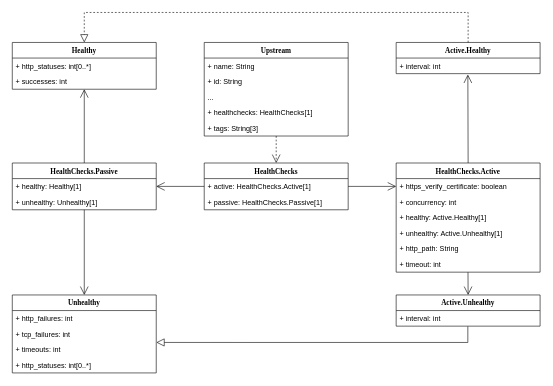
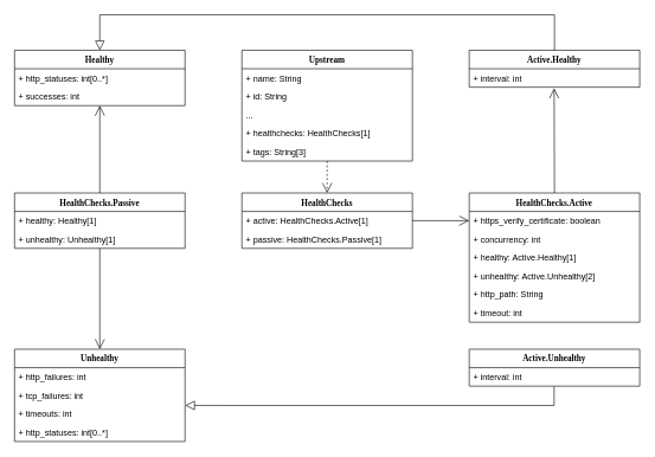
  <mxCell id="0" />
  <mxCell id="1" parent="0" />
  <mxCell id="2" value="Upstream" style="swimlane;fontStyle=1;childLayout=stackLayout;horizontal=1;startSize=26;fillColor=none;horizontalStack=0;resizeParent=1;resizeParentMax=0;resizeLast=0;collapsible=1;fontFamily=Verdana;" parent="1" vertex="1"><mxGeometry x="340" y="70" width="240" height="156" as="geometry" /></mxCell>
  <mxCell id="3" value="+ name: String" style="text;strokeColor=none;fillColor=none;align=left;verticalAlign=top;spacingLeft=4;spacingRight=4;overflow=hidden;rotatable=0;points=[[0,0.5],[1,0.5]];portConstraint=eastwest;" parent="2" vertex="1"><mxGeometry y="26" width="240" height="26" as="geometry" /></mxCell>
  <mxCell id="4" value="+ id: String" style="text;strokeColor=none;fillColor=none;align=left;verticalAlign=top;spacingLeft=4;spacingRight=4;overflow=hidden;rotatable=0;points=[[0,0.5],[1,0.5]];portConstraint=eastwest;" vertex="1" parent="2"><mxGeometry y="52" width="240" height="26" as="geometry" /></mxCell>
  <mxCell id="5" value="..." style="text;strokeColor=none;fillColor=none;align=left;verticalAlign=top;spacingLeft=4;spacingRight=4;overflow=hidden;rotatable=0;points=[[0,0.5],[1,0.5]];portConstraint=eastwest;" vertex="1" parent="2"><mxGeometry y="78" width="240" height="26" as="geometry" /></mxCell>
  <mxCell id="6" value="+ healthchecks: HealthChecks[1]" style="text;strokeColor=none;fillColor=none;align=left;verticalAlign=top;spacingLeft=4;spacingRight=4;overflow=hidden;rotatable=0;points=[[0,0.5],[1,0.5]];portConstraint=eastwest;" vertex="1" parent="2"><mxGeometry y="104" width="240" height="26" as="geometry" /></mxCell>
  <mxCell id="7" value="+ tags: String[3]" style="text;strokeColor=none;fillColor=none;align=left;verticalAlign=top;spacingLeft=4;spacingRight=4;overflow=hidden;rotatable=0;points=[[0,0.5],[1,0.5]];portConstraint=eastwest;" vertex="1" parent="2"><mxGeometry y="130" width="240" height="26" as="geometry" /></mxCell>
  <mxCell id="8" value="HealthChecks" style="swimlane;fontStyle=1;childLayout=stackLayout;horizontal=1;startSize=26;fillColor=none;horizontalStack=0;resizeParent=1;resizeParentMax=0;resizeLast=0;collapsible=1;marginBottom=0;fontFamily=Verdana;" parent="1" vertex="1"><mxGeometry x="340" y="271" width="240" height="78" as="geometry" /></mxCell>
  <mxCell id="9" value="+ active: HealthChecks.Active[1]" style="text;strokeColor=none;fillColor=none;align=left;verticalAlign=top;spacingLeft=4;spacingRight=4;overflow=hidden;rotatable=0;points=[[0,0.5],[1,0.5]];portConstraint=eastwest;" parent="8" vertex="1"><mxGeometry y="26" width="240" height="26" as="geometry" /></mxCell>
  <mxCell id="10" value="+ passive: HealthChecks.Passive[1]" style="text;strokeColor=none;fillColor=none;align=left;verticalAlign=top;spacingLeft=4;spacingRight=4;overflow=hidden;rotatable=0;points=[[0,0.5],[1,0.5]];portConstraint=eastwest;" parent="8" vertex="1"><mxGeometry y="52" width="240" height="26" as="geometry" /></mxCell>
  <mxCell id="11" value="HealthChecks.Active" style="swimlane;fontStyle=1;childLayout=stackLayout;horizontal=1;startSize=26;fillColor=none;horizontalStack=0;resizeParent=1;resizeParentMax=0;resizeLast=0;collapsible=1;marginBottom=0;fontFamily=Verdana;" parent="1" vertex="1"><mxGeometry x="660" y="271" width="240" height="182" as="geometry" /></mxCell>
  <mxCell id="12" value="+ https_verify_certificate: boolean" style="text;strokeColor=none;fillColor=none;align=left;verticalAlign=top;spacingLeft=4;spacingRight=4;overflow=hidden;rotatable=0;points=[[0,0.5],[1,0.5]];portConstraint=eastwest;" parent="11" vertex="1"><mxGeometry y="26" width="240" height="26" as="geometry" /></mxCell>
  <mxCell id="13" value="+ concurrency: int" style="text;strokeColor=none;fillColor=none;align=left;verticalAlign=top;spacingLeft=4;spacingRight=4;overflow=hidden;rotatable=0;points=[[0,0.5],[1,0.5]];portConstraint=eastwest;" parent="11" vertex="1"><mxGeometry y="52" width="240" height="26" as="geometry" /></mxCell>
  <mxCell id="14" value="+ healthy: Active.Healthy[1]" style="text;strokeColor=none;fillColor=none;align=left;verticalAlign=top;spacingLeft=4;spacingRight=4;overflow=hidden;rotatable=0;points=[[0,0.5],[1,0.5]];portConstraint=eastwest;" parent="11" vertex="1"><mxGeometry y="78" width="240" height="26" as="geometry" /></mxCell>
- <mxCell id="15" value="+ unhealthy: Active.Unhealthy[1]" style="text;strokeColor=none;fillColor=none;align=left;verticalAlign=top;spacingLeft=4;spacingRight=4;overflow=hidden;rotatable=0;points=[[0,0.5],[1,0.5]];portConstraint=eastwest;" parent="11" vertex="1"><mxGeometry y="104" width="240" height="26" as="geometry" /></mxCell>
+ <mxCell id="15" value="+ unhealthy: Active.Unhealthy[2]" style="text;strokeColor=none;fillColor=none;align=left;verticalAlign=top;spacingLeft=4;spacingRight=4;overflow=hidden;rotatable=0;points=[[0,0.5],[1,0.5]];portConstraint=eastwest;" parent="11" vertex="1"><mxGeometry y="104" width="240" height="26" as="geometry" /></mxCell>
  <mxCell id="16" value="+ http_path: String" style="text;strokeColor=none;fillColor=none;align=left;verticalAlign=top;spacingLeft=4;spacingRight=4;overflow=hidden;rotatable=0;points=[[0,0.5],[1,0.5]];portConstraint=eastwest;" parent="11" vertex="1"><mxGeometry y="130" width="240" height="26" as="geometry" /></mxCell>
  <mxCell id="17" value="+ timeout: int" style="text;strokeColor=none;fillColor=none;align=left;verticalAlign=top;spacingLeft=4;spacingRight=4;overflow=hidden;rotatable=0;points=[[0,0.5],[1,0.5]];portConstraint=eastwest;" vertex="1" parent="11"><mxGeometry y="156" width="240" height="26" as="geometry" /></mxCell>
  <mxCell id="18" value="" style="endArrow=open;endFill=1;endSize=12;html=1;exitX=0.5;exitY=1;exitDx=0;exitDy=0;entryX=0.5;entryY=0;entryDx=0;entryDy=0;dashed=1;" parent="1" source="2" target="8" edge="1"><mxGeometry width="160" relative="1" as="geometry"><mxPoint x="40" y="520" as="sourcePoint" /><mxPoint x="200" y="520" as="targetPoint" /></mxGeometry></mxCell>
  <mxCell id="19" value="" style="endArrow=open;endFill=1;endSize=12;html=1;exitX=1;exitY=0.5;exitDx=0;exitDy=0;entryX=0;entryY=0.5;entryDx=0;entryDy=0;" parent="1" source="9" target="12" edge="1"><mxGeometry width="160" relative="1" as="geometry"><mxPoint x="450" y="427" as="sourcePoint" /><mxPoint x="530" y="427" as="targetPoint" /></mxGeometry></mxCell>
  <mxCell id="20" value="Active.Unhealthy" style="swimlane;fontStyle=1;childLayout=stackLayout;horizontal=1;startSize=26;fillColor=none;horizontalStack=0;resizeParent=1;resizeParentMax=0;resizeLast=0;collapsible=1;marginBottom=0;fontFamily=Verdana;" parent="1" vertex="1"><mxGeometry x="660" y="491" width="240" height="52" as="geometry" /></mxCell>
  <mxCell id="21" value="+ interval: int" style="text;strokeColor=none;fillColor=none;align=left;verticalAlign=top;spacingLeft=4;spacingRight=4;overflow=hidden;rotatable=0;points=[[0,0.5],[1,0.5]];portConstraint=eastwest;" vertex="1" parent="20"><mxGeometry y="26" width="240" height="26" as="geometry" /></mxCell>
- <mxCell id="22" style="edgeStyle=orthogonalEdgeStyle;rounded=0;orthogonalLoop=1;jettySize=auto;html=1;exitX=0.5;exitY=0;exitDx=0;exitDy=0;entryX=0.5;entryY=0;entryDx=0;entryDy=0;endArrow=block;endFill=0;endSize=11;dashed=1;" edge="1" parent="1" source="23" target="35"><mxGeometry relative="1" as="geometry"><Array as="points"><mxPoint x="780" y="20" /><mxPoint x="140" y="20" /></Array></mxGeometry></mxCell>
+ <mxCell id="22" style="edgeStyle=orthogonalEdgeStyle;rounded=0;orthogonalLoop=1;jettySize=auto;html=1;exitX=0.5;exitY=0;exitDx=0;exitDy=0;entryX=0.5;entryY=0;entryDx=0;entryDy=0;endArrow=block;endFill=0;endSize=11;" edge="1" parent="1" source="23" target="35"><mxGeometry relative="1" as="geometry"><Array as="points"><mxPoint x="780" y="20" /><mxPoint x="140" y="20" /></Array></mxGeometry></mxCell>
  <mxCell id="23" value="Active.Healthy" style="swimlane;fontStyle=1;childLayout=stackLayout;horizontal=1;startSize=26;fillColor=none;horizontalStack=0;resizeParent=1;resizeParentMax=0;resizeLast=0;collapsible=1;marginBottom=0;fontFamily=Verdana;" parent="1" vertex="1"><mxGeometry x="660" y="70" width="240" height="52" as="geometry" /></mxCell>
  <mxCell id="24" value="+ interval: int" style="text;strokeColor=none;fillColor=none;align=left;verticalAlign=top;spacingLeft=4;spacingRight=4;overflow=hidden;rotatable=0;points=[[0,0.5],[1,0.5]];portConstraint=eastwest;" parent="23" vertex="1"><mxGeometry y="26" width="240" height="26" as="geometry" /></mxCell>
- <mxCell id="25" value="" style="endArrow=open;endFill=1;endSize=12;html=1;entryX=0.5;entryY=0;entryDx=0;entryDy=0;rounded=0;exitX=0.499;exitY=1.006;exitDx=0;exitDy=0;exitPerimeter=0;" parent="1" source="17" target="20" edge="1"><mxGeometry width="160" relative="1" as="geometry"><mxPoint x="760" y="460" as="sourcePoint" /><mxPoint x="1126" y="470" as="targetPoint" /></mxGeometry></mxCell>
  <mxCell id="26" value="" style="endArrow=open;endFill=1;endSize=12;html=1;rounded=0;exitX=0.5;exitY=0;exitDx=0;exitDy=0;entryX=0.498;entryY=1.058;entryDx=0;entryDy=0;entryPerimeter=0;" parent="1" target="24" edge="1" source="11"><mxGeometry width="160" relative="1" as="geometry"><mxPoint x="780" y="270" as="sourcePoint" /><mxPoint x="779.52" y="148" as="targetPoint" /></mxGeometry></mxCell>
  <mxCell id="27" value="HealthChecks.Passive" style="swimlane;fontStyle=1;childLayout=stackLayout;horizontal=1;startSize=26;fillColor=none;horizontalStack=0;resizeParent=1;resizeParentMax=0;resizeLast=0;collapsible=1;marginBottom=0;fontFamily=Verdana;" vertex="1" parent="1"><mxGeometry x="20" y="271" width="240" height="78" as="geometry" /></mxCell>
  <mxCell id="28" value="+ healthy: Healthy[1]" style="text;strokeColor=none;fillColor=none;align=left;verticalAlign=top;spacingLeft=4;spacingRight=4;overflow=hidden;rotatable=0;points=[[0,0.5],[1,0.5]];portConstraint=eastwest;" vertex="1" parent="27"><mxGeometry y="26" width="240" height="26" as="geometry" /></mxCell>
  <mxCell id="29" value="+ unhealthy: Unhealthy[1]" style="text;strokeColor=none;fillColor=none;align=left;verticalAlign=top;spacingLeft=4;spacingRight=4;overflow=hidden;rotatable=0;points=[[0,0.5],[1,0.5]];portConstraint=eastwest;" vertex="1" parent="27"><mxGeometry y="52" width="240" height="26" as="geometry" /></mxCell>
  <mxCell id="30" value="Unhealthy" style="swimlane;fontStyle=1;childLayout=stackLayout;horizontal=1;startSize=26;fillColor=none;horizontalStack=0;resizeParent=1;resizeParentMax=0;resizeLast=0;collapsible=1;marginBottom=0;fontFamily=Verdana;" vertex="1" parent="1"><mxGeometry x="20" y="491" width="240" height="130" as="geometry" /></mxCell>
  <mxCell id="31" value="+ http_failures: int" style="text;strokeColor=none;fillColor=none;align=left;verticalAlign=top;spacingLeft=4;spacingRight=4;overflow=hidden;rotatable=0;points=[[0,0.5],[1,0.5]];portConstraint=eastwest;" vertex="1" parent="30"><mxGeometry y="26" width="240" height="26" as="geometry" /></mxCell>
  <mxCell id="32" value="+ tcp_failures: int" style="text;strokeColor=none;fillColor=none;align=left;verticalAlign=top;spacingLeft=4;spacingRight=4;overflow=hidden;rotatable=0;points=[[0,0.5],[1,0.5]];portConstraint=eastwest;" vertex="1" parent="30"><mxGeometry y="52" width="240" height="26" as="geometry" /></mxCell>
  <mxCell id="33" value="+ timeouts: int" style="text;strokeColor=none;fillColor=none;align=left;verticalAlign=top;spacingLeft=4;spacingRight=4;overflow=hidden;rotatable=0;points=[[0,0.5],[1,0.5]];portConstraint=eastwest;" vertex="1" parent="30"><mxGeometry y="78" width="240" height="26" as="geometry" /></mxCell>
  <mxCell id="34" value="+ http_statuses: int[0..*]" style="text;strokeColor=none;fillColor=none;align=left;verticalAlign=top;spacingLeft=4;spacingRight=4;overflow=hidden;rotatable=0;points=[[0,0.5],[1,0.5]];portConstraint=eastwest;" vertex="1" parent="30"><mxGeometry y="104" width="240" height="26" as="geometry" /></mxCell>
  <mxCell id="35" value="Healthy" style="swimlane;fontStyle=1;childLayout=stackLayout;horizontal=1;startSize=26;fillColor=none;horizontalStack=0;resizeParent=1;resizeParentMax=0;resizeLast=0;collapsible=1;marginBottom=0;fontFamily=Verdana;" vertex="1" parent="1"><mxGeometry x="20" y="70" width="240" height="78" as="geometry" /></mxCell>
  <mxCell id="36" value="+ http_statuses: int[0..*]" style="text;strokeColor=none;fillColor=none;align=left;verticalAlign=top;spacingLeft=4;spacingRight=4;overflow=hidden;rotatable=0;points=[[0,0.5],[1,0.5]];portConstraint=eastwest;" vertex="1" parent="35"><mxGeometry y="26" width="240" height="26" as="geometry" /></mxCell>
  <mxCell id="37" value="+ successes: int" style="text;strokeColor=none;fillColor=none;align=left;verticalAlign=top;spacingLeft=4;spacingRight=4;overflow=hidden;rotatable=0;points=[[0,0.5],[1,0.5]];portConstraint=eastwest;" vertex="1" parent="35"><mxGeometry y="52" width="240" height="26" as="geometry" /></mxCell>
  <mxCell id="38" value="" style="endArrow=open;endFill=1;endSize=12;html=1;exitX=0.5;exitY=1;exitDx=0;exitDy=0;entryX=0.5;entryY=0;entryDx=0;entryDy=0;rounded=0;" edge="1" parent="1" source="27" target="30"><mxGeometry width="160" relative="1" as="geometry"><mxPoint x="566" y="747" as="sourcePoint" /><mxPoint x="706" y="845" as="targetPoint" /></mxGeometry></mxCell>
  <mxCell id="39" value="" style="endArrow=open;endFill=1;endSize=12;html=1;rounded=0;exitX=0.5;exitY=0;exitDx=0;exitDy=0;" edge="1" parent="1" source="27"><mxGeometry width="160" relative="1" as="geometry"><mxPoint x="140" y="270" as="sourcePoint" /><mxPoint x="140" y="148" as="targetPoint" /></mxGeometry></mxCell>
- <mxCell id="40" value="" style="endArrow=open;endFill=1;endSize=12;html=1;entryX=1;entryY=0.5;entryDx=0;entryDy=0;exitX=0;exitY=0.5;exitDx=0;exitDy=0;" edge="1" parent="1" source="9" target="28"><mxGeometry width="160" relative="1" as="geometry"><mxPoint x="360" y="320" as="sourcePoint" /><mxPoint x="700" y="320" as="targetPoint" /></mxGeometry></mxCell>
  <mxCell id="41" style="edgeStyle=orthogonalEdgeStyle;rounded=0;orthogonalLoop=1;jettySize=auto;html=1;exitX=0.498;exitY=1.019;exitDx=0;exitDy=0;endArrow=block;endFill=0;endSize=11;exitPerimeter=0;entryX=1.001;entryY=0.045;entryDx=0;entryDy=0;entryPerimeter=0;" edge="1" parent="1" source="21" target="33"><mxGeometry relative="1" as="geometry"><mxPoint x="660.333" y="530.167" as="sourcePoint" /><mxPoint x="260" y="560" as="targetPoint" /><Array as="points"><mxPoint x="780" y="570" /></Array></mxGeometry></mxCell>
